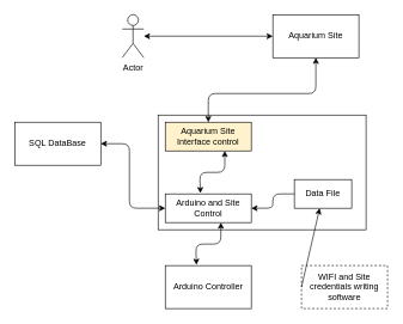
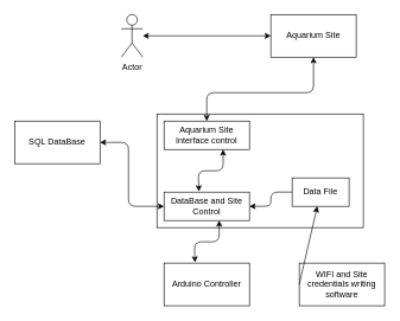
  <mxCell id="0" />
  <mxCell id="1" parent="0" />
  <mxCell id="2" value="Actor" style="shape=umlActor;verticalLabelPosition=bottom;verticalAlign=top;html=1;outlineConnect=0;" vertex="1" parent="1"><mxGeometry x="170" y="20" width="30" height="60" as="geometry" /></mxCell>
  <mxCell id="3" value="Aquarium Site" style="rounded=0;whiteSpace=wrap;html=1;" vertex="1" parent="1"><mxGeometry x="380" y="20" width="120" height="60" as="geometry" /></mxCell>
  <mxCell id="4" value="" style="rounded=0;whiteSpace=wrap;html=1;" vertex="1" parent="1"><mxGeometry x="220" y="160" width="290" height="160" as="geometry" /></mxCell>
- <mxCell id="5" value="Arduino and Site Control" style="rounded=0;whiteSpace=wrap;html=1;" vertex="1" parent="1"><mxGeometry x="230" y="270" width="120" height="40" as="geometry" /></mxCell>
- <mxCell id="6" value="&lt;span&gt;Aquarium Site Interface control&lt;/span&gt;" style="rounded=0;whiteSpace=wrap;html=1;fillColor=#fff2cc;" vertex="1" parent="1"><mxGeometry x="230" y="170" width="120" height="40" as="geometry" /></mxCell>
+ <mxCell id="5" value="DataBase and Site Control" style="rounded=0;whiteSpace=wrap;html=1;" vertex="1" parent="1"><mxGeometry x="230" y="270" width="120" height="40" as="geometry" /></mxCell>
+ <mxCell id="6" value="&lt;span&gt;Aquarium Site Interface control&lt;/span&gt;" style="rounded=0;whiteSpace=wrap;html=1;" vertex="1" parent="1"><mxGeometry x="230" y="170" width="120" height="40" as="geometry" /></mxCell>
  <mxCell id="7" value="Data File" style="rounded=0;whiteSpace=wrap;html=1;" vertex="1" parent="1"><mxGeometry x="410" y="250" width="80" height="40" as="geometry" /></mxCell>
  <mxCell id="8" value="SQL DataBase" style="rounded=0;whiteSpace=wrap;html=1;" vertex="1" parent="1"><mxGeometry x="20" y="170" width="120" height="60" as="geometry" /></mxCell>
  <mxCell id="9" value="" style="endArrow=classic;startArrow=classic;html=1;entryX=0;entryY=0.5;entryDx=0;entryDy=0;" edge="1" parent="1" source="2" target="3"><mxGeometry width="50" height="50" relative="1" as="geometry"><mxPoint x="265" y="75" as="sourcePoint" /><mxPoint x="315" y="25" as="targetPoint" /></mxGeometry></mxCell>
  <mxCell id="10" value="" style="endArrow=classic;startArrow=classic;html=1;exitX=0.5;exitY=0;exitDx=0;exitDy=0;" edge="1" parent="1" source="6"><mxGeometry width="50" height="50" relative="1" as="geometry"><mxPoint x="390" y="130" as="sourcePoint" /><mxPoint x="440" y="80" as="targetPoint" /><Array as="points"><mxPoint x="290" y="130" /><mxPoint x="440" y="130" /></Array></mxGeometry></mxCell>
  <mxCell id="11" value="" style="endArrow=classic;startArrow=classic;html=1;exitX=0.425;exitY=-0.025;exitDx=0;exitDy=0;exitPerimeter=0;" edge="1" parent="1"><mxGeometry width="50" height="50" relative="1" as="geometry"><mxPoint x="279" y="269" as="sourcePoint" /><mxPoint x="313" y="210" as="targetPoint" /><Array as="points"><mxPoint x="278" y="240" /><mxPoint x="313" y="240" /></Array></mxGeometry></mxCell>
  <mxCell id="12" value="" style="endArrow=classic;html=1;entryX=1;entryY=0.5;entryDx=0;entryDy=0;exitX=0;exitY=0.5;exitDx=0;exitDy=0;" edge="1" parent="1" source="7" target="5"><mxGeometry width="50" height="50" relative="1" as="geometry"><mxPoint x="250" y="360" as="sourcePoint" /><mxPoint x="300" y="300" as="targetPoint" /><Array as="points"><mxPoint x="380" y="270" /><mxPoint x="380" y="290" /></Array></mxGeometry></mxCell>
  <mxCell id="13" value="" style="endArrow=classic;startArrow=classic;html=1;exitX=1;exitY=0.5;exitDx=0;exitDy=0;entryX=0;entryY=0.5;entryDx=0;entryDy=0;" edge="1" parent="1" source="8" target="5"><mxGeometry width="50" height="50" relative="1" as="geometry"><mxPoint x="250" y="350" as="sourcePoint" /><mxPoint x="300" y="300" as="targetPoint" /><Array as="points"><mxPoint x="180" y="200" /><mxPoint x="180" y="290" /></Array></mxGeometry></mxCell>
  <mxCell id="14" value="Arduino Controller" style="rounded=0;whiteSpace=wrap;html=1;" vertex="1" parent="1"><mxGeometry x="230" y="370" width="120" height="60" as="geometry" /></mxCell>
  <mxCell id="15" value="" style="endArrow=classic;startArrow=classic;html=1;exitX=0.425;exitY=-0.025;exitDx=0;exitDy=0;exitPerimeter=0;" edge="1" parent="1"><mxGeometry width="50" height="50" relative="1" as="geometry"><mxPoint x="273.5" y="369" as="sourcePoint" /><mxPoint x="307.5" y="310" as="targetPoint" /><Array as="points"><mxPoint x="272.5" y="340" /><mxPoint x="307.5" y="340" /></Array></mxGeometry></mxCell>
- <mxCell id="16" value="WIFI and Site credentials writing software" style="rounded=0;whiteSpace=wrap;html=1;dashed=1;" vertex="1" parent="1"><mxGeometry x="420" y="370" width="120" height="60" as="geometry" /></mxCell>
+ <mxCell id="16" value="WIFI and Site credentials writing software" style="rounded=0;whiteSpace=wrap;html=1;" vertex="1" parent="1"><mxGeometry x="420" y="370" width="120" height="60" as="geometry" /></mxCell>
  <mxCell id="17" value="" style="endArrow=classic;html=1;exitX=0;exitY=0.5;exitDx=0;exitDy=0;" edge="1" parent="1" source="16" target="7"><mxGeometry width="50" height="50" relative="1" as="geometry"><mxPoint x="350" y="490" as="sourcePoint" /><mxPoint x="400" y="440" as="targetPoint" /></mxGeometry></mxCell>
